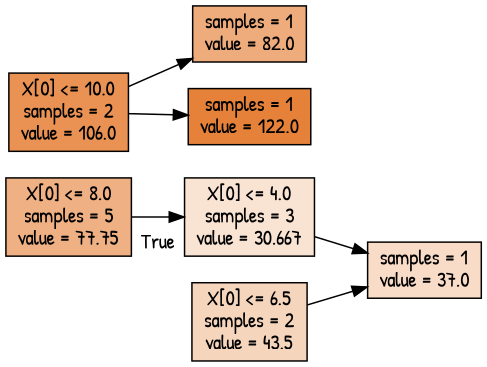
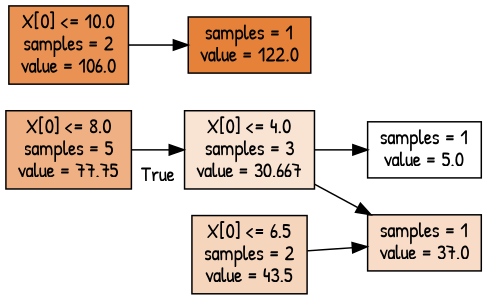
  digraph {
    fontname="Patrick Hand"
    rankdir=LR
    node [color=black fontname="Patrick Hand" shape=box style=filled]
    edge [fontname="Patrick Hand"]
    n1 [fillcolor="#e581399f" label="X[0] <= 8.0\nsamples = 5\nvalue = 77.75"]
    n2 [fillcolor="#e5813938" label="X[0] <= 4.0\nsamples = 3\nvalue = 30.667"]
+   n3 [fillcolor="#e5813900" label="samples = 1\nvalue = 5.0"]
    n4 [fillcolor="#e5813946" label="samples = 1\nvalue = 37.0"]
    n5 [fillcolor="#e58139dc" label="X[0] <= 10.0\nsamples = 2\nvalue = 106.0"]
-   n6 [fillcolor="#e58139a8" label="samples = 1\nvalue = 82.0"]
    n7 [fillcolor="#e58139ff" label="samples = 1\nvalue = 122.0"]
    n8 [fillcolor="#e5813954" label="X[0] <= 6.5\nsamples = 2\nvalue = 43.5"]
    n1 -> n2 [headlabel=True labelangle=45 labeldistance=2.5]
+   n2 -> n3
    n2 -> n4
-   n5 -> n6
    n5 -> n7
    n8 -> n4
  }
